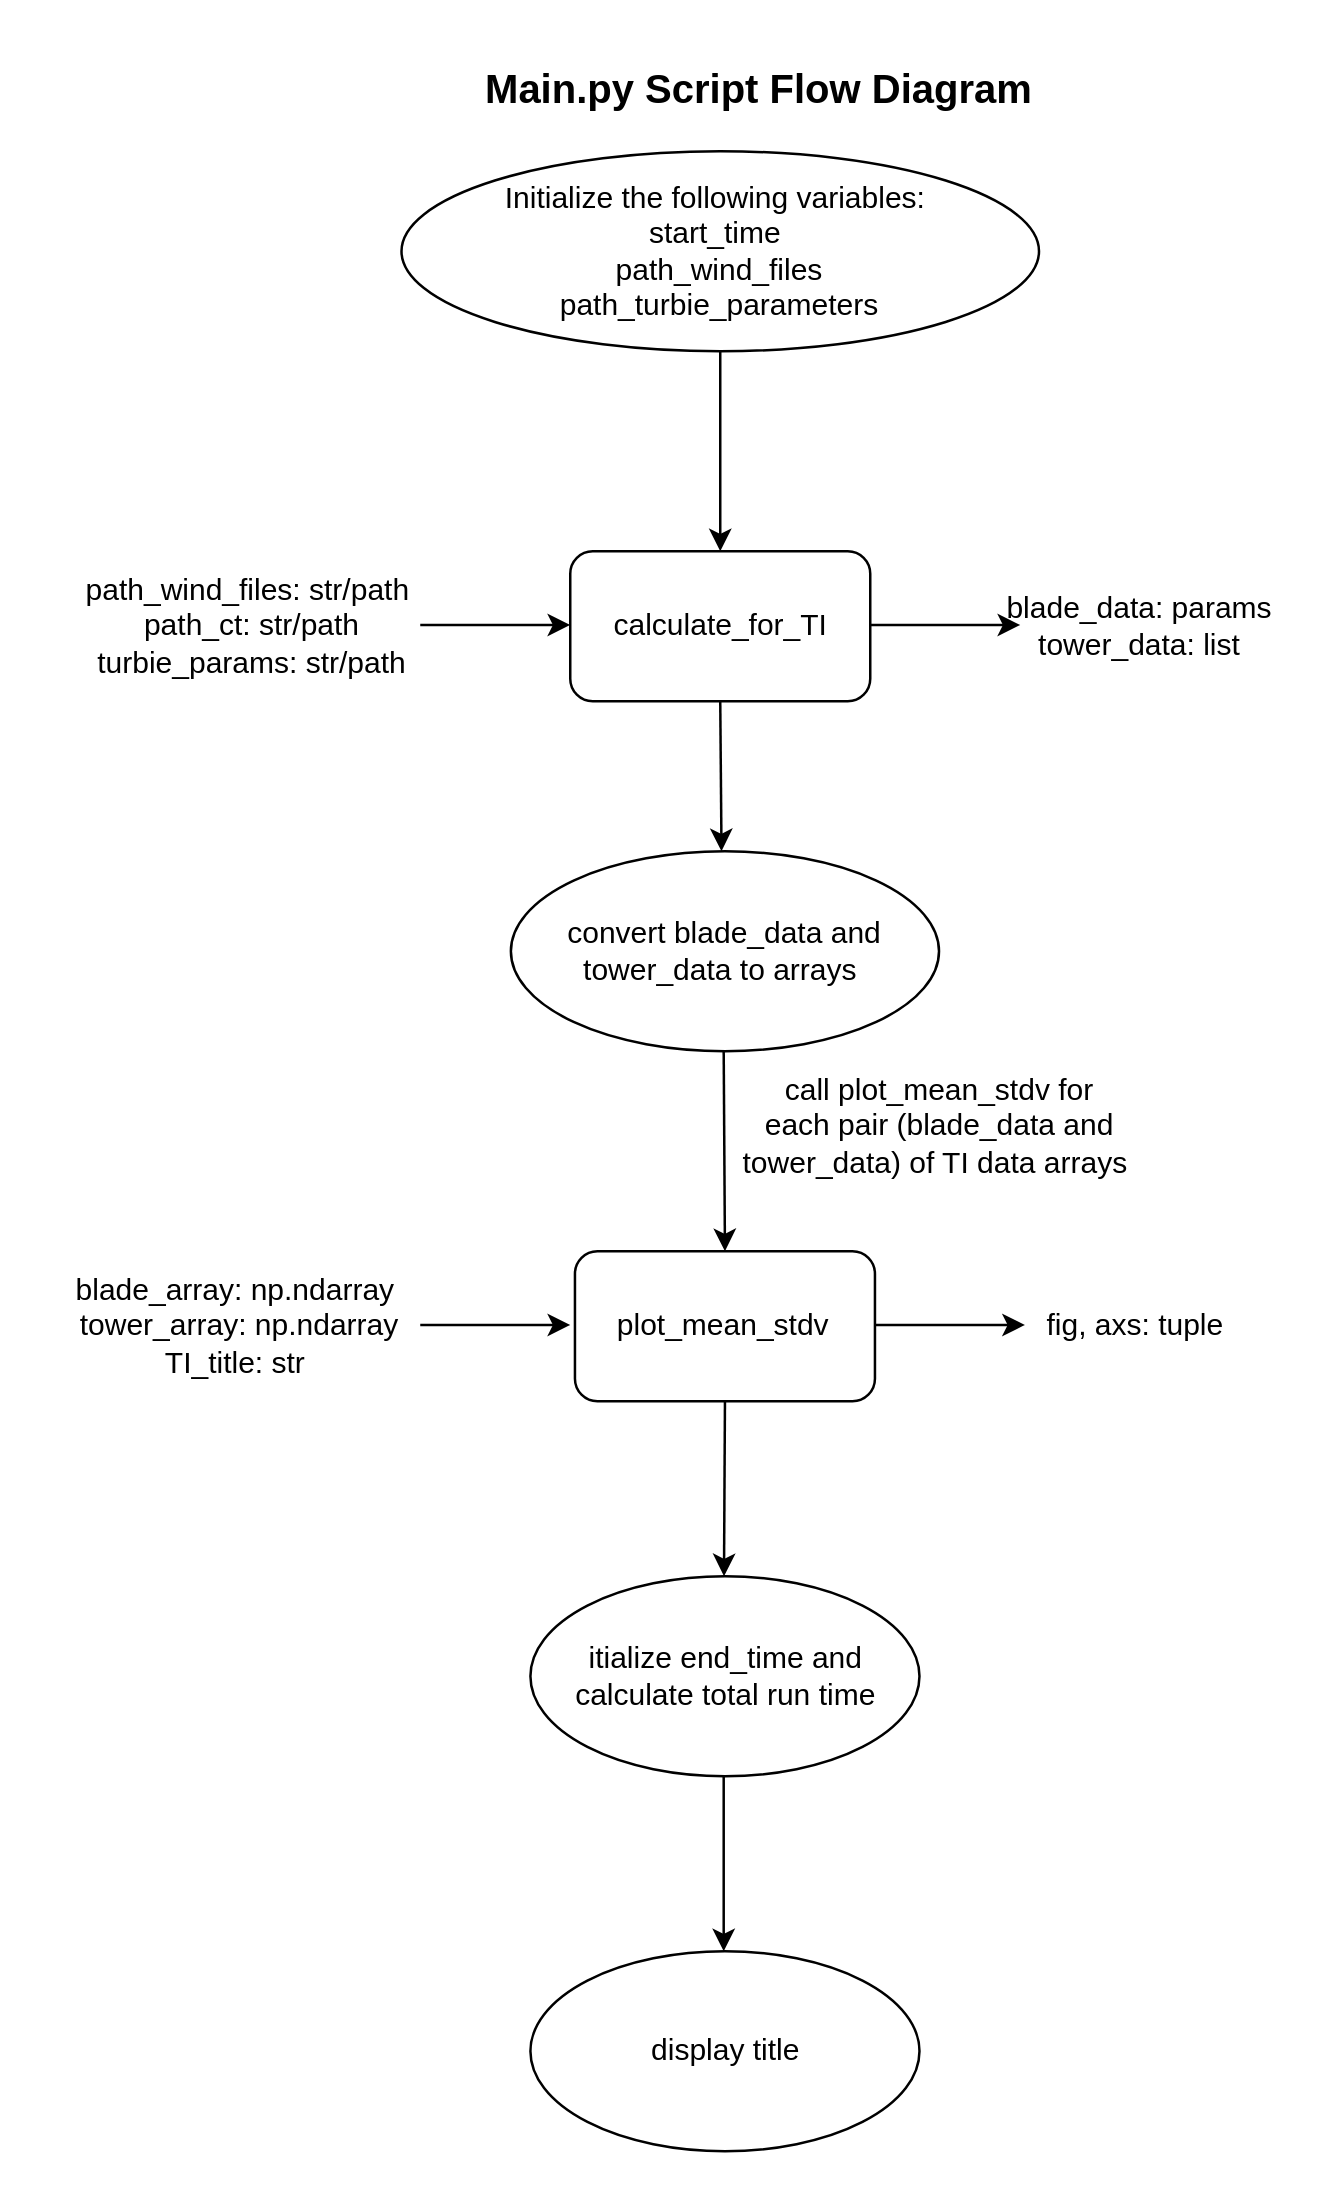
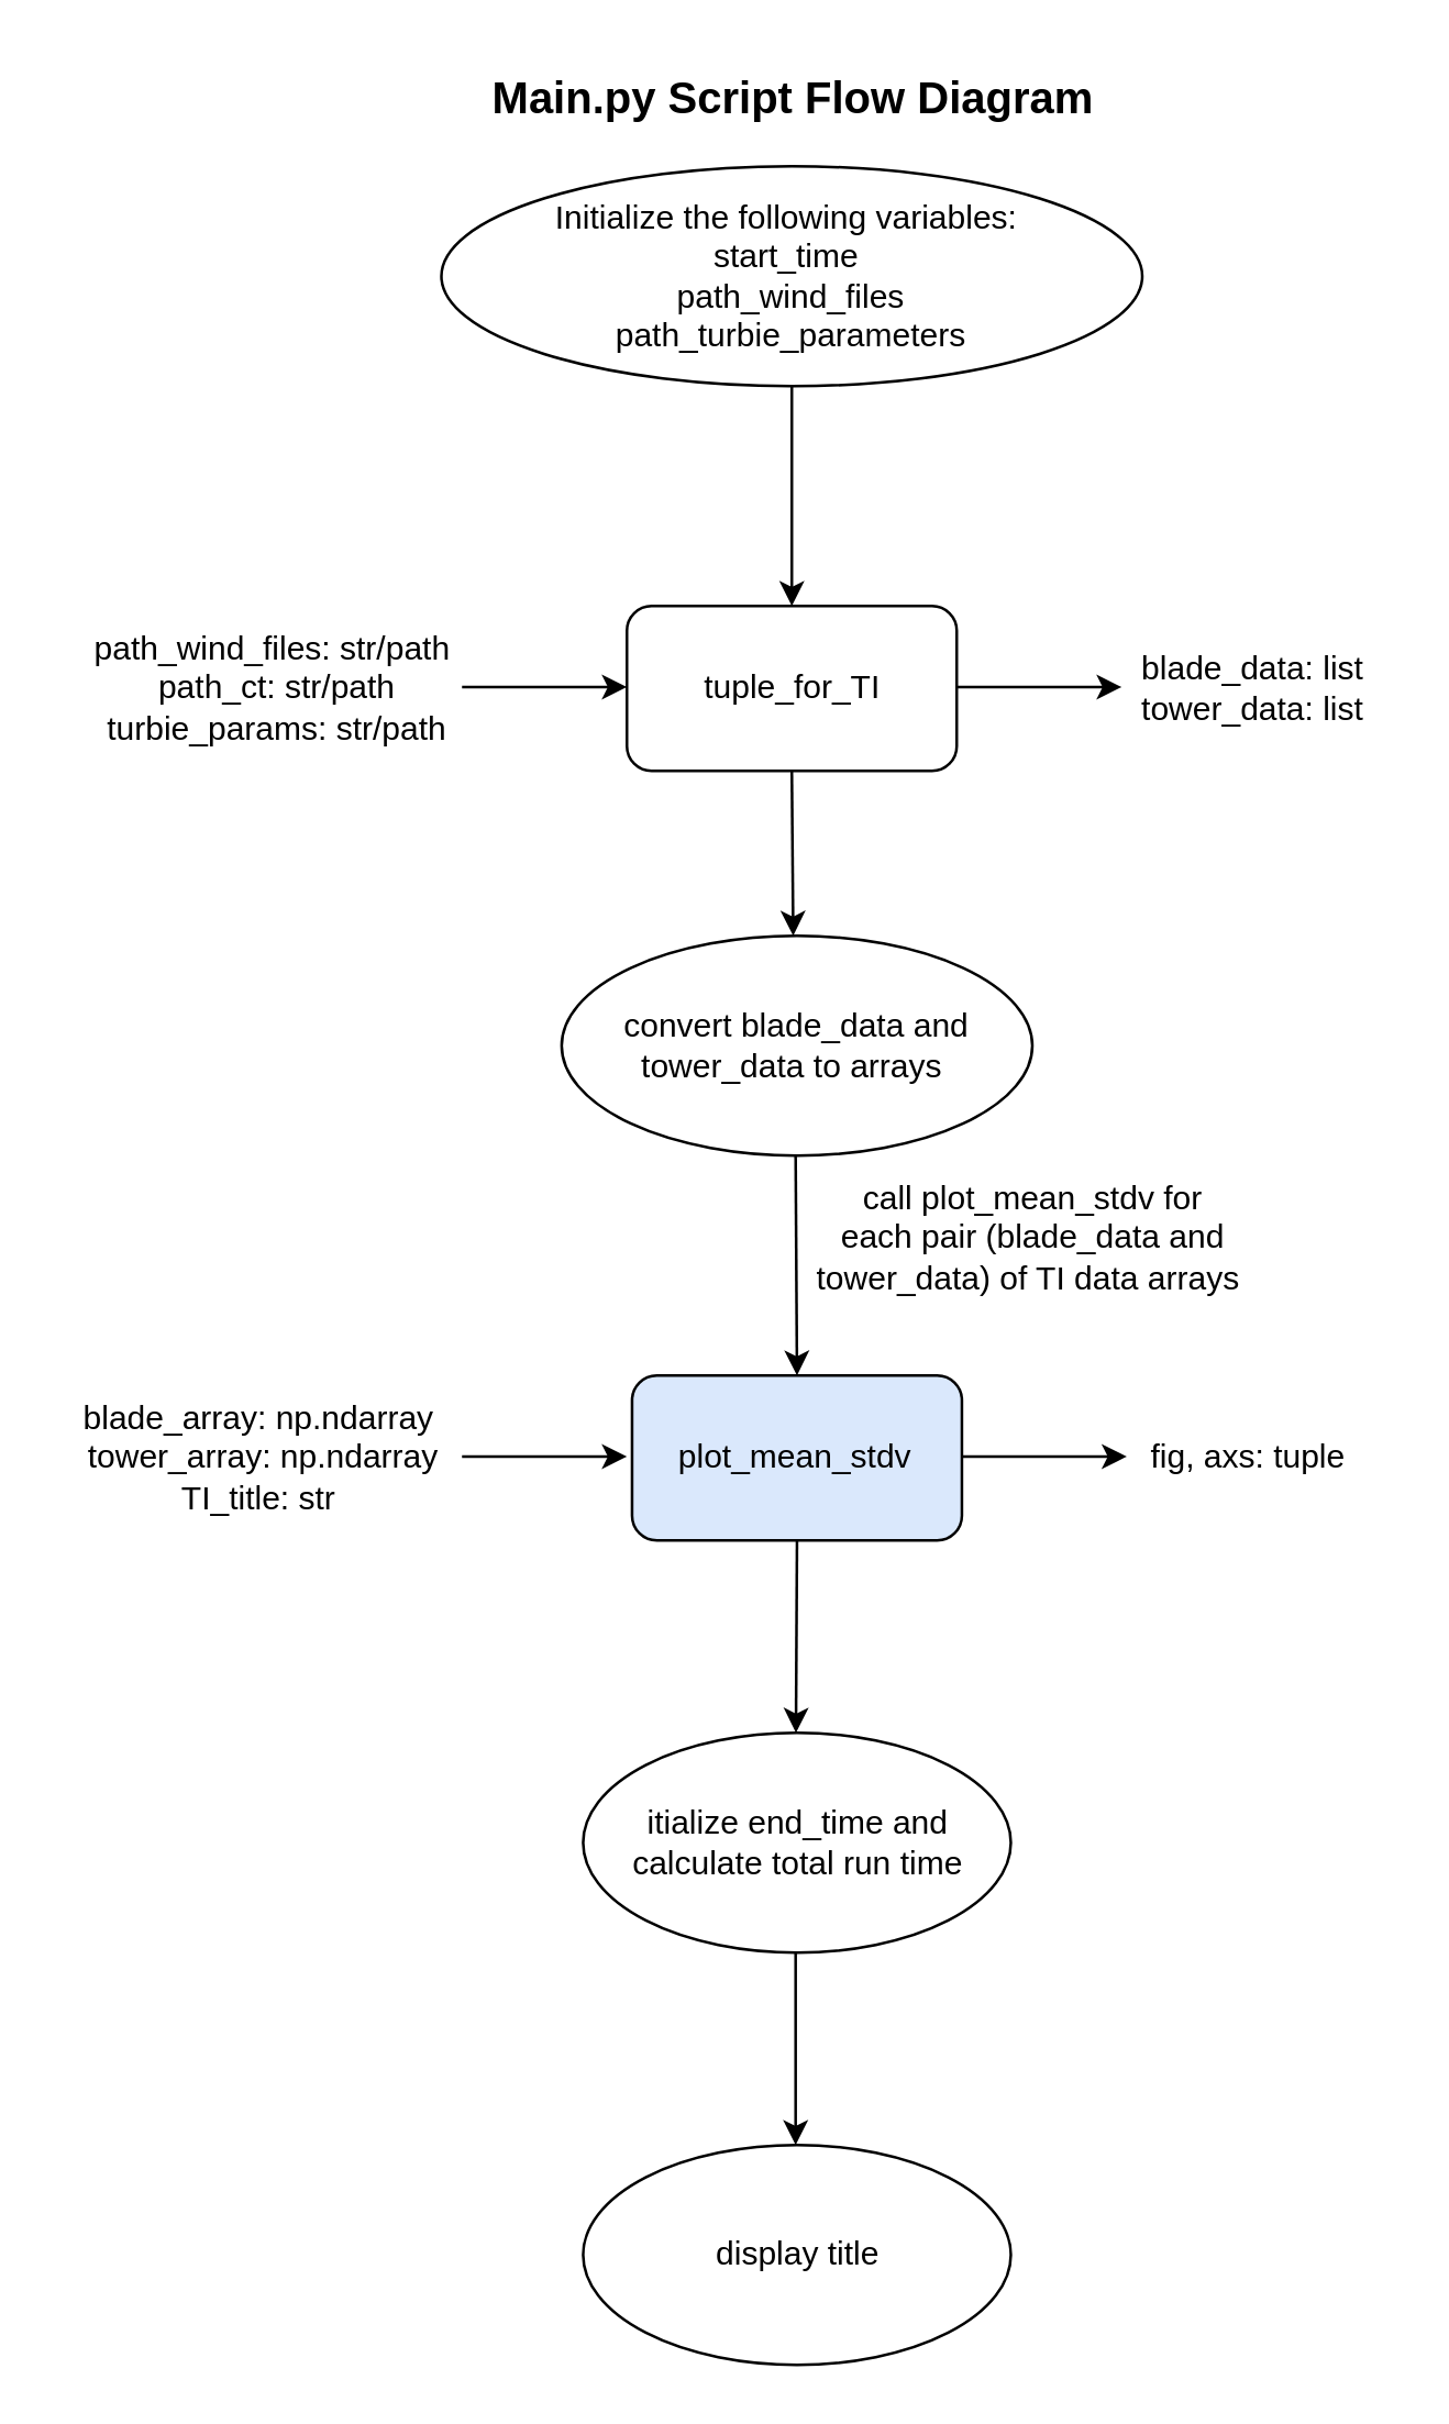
  <mxCell id="0" />
  <mxCell id="1" parent="0" />
- <mxCell id="2" value="&lt;b&gt;&lt;font style=&quot;font-size: 16px;&quot;&gt;Main.py Script Flow Diagram&amp;nbsp;&lt;/font&gt;&lt;/b&gt;" style="text;html=1;align=center;verticalAlign=middle;resizable=0;points=[];autosize=1;strokeColor=none;fillColor=none;" parent="1" vertex="1"><mxGeometry x="180" y="20" width="250" height="30" as="geometry" /></mxCell>
+ <mxCell id="2" value="&lt;b&gt;&lt;font style=&quot;font-size: 16px;&quot;&gt;Main.py Script Flow Diagram&amp;nbsp;&lt;/font&gt;&lt;/b&gt;" style="text;html=1;align=center;verticalAlign=middle;resizable=0;points=[];autosize=1;strokeColor=none;fillColor=none;" parent="1" vertex="1"><mxGeometry x="165" y="20" width="250" height="30" as="geometry" /></mxCell>
  <mxCell id="3" value="" style="endArrow=classic;html=1;rounded=0;exitX=0.5;exitY=1;exitDx=0;exitDy=0;entryX=0.5;entryY=0;entryDx=0;entryDy=0;" edge="1" parent="1" source="5" target="4"><mxGeometry width="50" height="50" relative="1" as="geometry"><mxPoint x="280" y="150" as="sourcePoint" /><mxPoint x="295" y="220" as="targetPoint" /></mxGeometry></mxCell>
- <mxCell id="4" value="calculate_for_TI" style="rounded=1;whiteSpace=wrap;html=1;" vertex="1" parent="1"><mxGeometry x="227.5" y="220" width="120" height="60" as="geometry" /></mxCell>
+ <mxCell id="4" value="tuple_for_TI" style="rounded=1;whiteSpace=wrap;html=1;" vertex="1" parent="1"><mxGeometry x="227.5" y="220" width="120" height="60" as="geometry" /></mxCell>
  <mxCell id="5" value="Initialize the following variables:&amp;nbsp;&lt;div&gt;start_time&amp;nbsp;&lt;/div&gt;&lt;div&gt;path_wind_files&lt;/div&gt;&lt;div&gt;path_turbie_parameters&lt;/div&gt;" style="ellipse;whiteSpace=wrap;html=1;" vertex="1" parent="1"><mxGeometry x="160" y="60" width="255" height="80" as="geometry" /></mxCell>
  <mxCell id="6" value="path_wind_files: str/path&amp;nbsp;&lt;div&gt;path_ct: str/path&lt;/div&gt;&lt;div&gt;turbie_params: str/path&lt;/div&gt;" style="text;html=1;align=center;verticalAlign=middle;resizable=0;points=[];autosize=1;strokeColor=none;fillColor=none;" vertex="1" parent="1"><mxGeometry x="20" y="220" width="160" height="60" as="geometry" /></mxCell>
  <mxCell id="7" value="" style="endArrow=classic;html=1;rounded=0;" edge="1" parent="1"><mxGeometry width="50" height="50" relative="1" as="geometry"><mxPoint x="167.5" y="249.5" as="sourcePoint" /><mxPoint x="227.5" y="249.5" as="targetPoint" /></mxGeometry></mxCell>
  <mxCell id="8" value="" style="endArrow=classic;html=1;rounded=0;" edge="1" parent="1"><mxGeometry width="50" height="50" relative="1" as="geometry"><mxPoint x="347.5" y="249.5" as="sourcePoint" /><mxPoint x="407.5" y="249.5" as="targetPoint" /></mxGeometry></mxCell>
- <mxCell id="9" value="blade_data: params&lt;div&gt;tower_data: list&lt;/div&gt;" style="text;html=1;align=center;verticalAlign=middle;resizable=0;points=[];autosize=1;strokeColor=none;fillColor=none;" vertex="1" parent="1"><mxGeometry x="405" y="230" width="100" height="40" as="geometry" /></mxCell>
+ <mxCell id="9" value="blade_data: list&lt;div&gt;tower_data: list&lt;/div&gt;" style="text;html=1;align=center;verticalAlign=middle;resizable=0;points=[];autosize=1;strokeColor=none;fillColor=none;" vertex="1" parent="1"><mxGeometry x="405" y="230" width="100" height="40" as="geometry" /></mxCell>
  <mxCell id="10" value="" style="endArrow=classic;html=1;rounded=0;exitX=0.5;exitY=1;exitDx=0;exitDy=0;" edge="1" parent="1" source="4"><mxGeometry width="50" height="50" relative="1" as="geometry"><mxPoint x="295" y="260" as="sourcePoint" /><mxPoint x="288" y="340" as="targetPoint" /></mxGeometry></mxCell>
  <mxCell id="11" value="convert blade_data and tower_data to arrays&amp;nbsp;" style="ellipse;whiteSpace=wrap;html=1;" vertex="1" parent="1"><mxGeometry x="203.75" y="340" width="171.25" height="80" as="geometry" /></mxCell>
  <mxCell id="12" value="" style="endArrow=classic;html=1;rounded=0;exitX=0.5;exitY=1;exitDx=0;exitDy=0;entryX=0.5;entryY=0;entryDx=0;entryDy=0;" edge="1" parent="1" target="14"><mxGeometry width="50" height="50" relative="1" as="geometry"><mxPoint x="288.88" y="420" as="sourcePoint" /><mxPoint x="288.88" y="480" as="targetPoint" /></mxGeometry></mxCell>
  <mxCell id="13" value="call plot_mean_stdv for&lt;div&gt;&amp;nbsp;each pair (blade_data and&amp;nbsp;&lt;/div&gt;&lt;div&gt;tower_data) of TI data arrays&amp;nbsp;&lt;/div&gt;" style="text;html=1;align=center;verticalAlign=middle;resizable=0;points=[];autosize=1;strokeColor=none;fillColor=none;" vertex="1" parent="1"><mxGeometry x="285" y="420" width="180" height="60" as="geometry" /></mxCell>
- <mxCell id="14" value="plot_mean_stdv" style="rounded=1;whiteSpace=wrap;html=1;" vertex="1" parent="1"><mxGeometry x="229.38" y="500" width="120" height="60" as="geometry" /></mxCell>
+ <mxCell id="14" value="plot_mean_stdv" style="rounded=1;whiteSpace=wrap;html=1;fillColor=#dae8fc;" vertex="1" parent="1"><mxGeometry x="229.38" y="500" width="120" height="60" as="geometry" /></mxCell>
  <mxCell id="15" value="blade_array: np.ndarray&amp;nbsp;&lt;div&gt;tower_array: np.ndarray&lt;br&gt;&lt;div&gt;TI_title: str&amp;nbsp;&lt;/div&gt;&lt;/div&gt;" style="text;html=1;align=center;verticalAlign=middle;resizable=0;points=[];autosize=1;strokeColor=none;fillColor=none;" vertex="1" parent="1"><mxGeometry x="20" y="500" width="150" height="60" as="geometry" /></mxCell>
  <mxCell id="16" value="" style="endArrow=classic;html=1;rounded=0;" edge="1" parent="1"><mxGeometry width="50" height="50" relative="1" as="geometry"><mxPoint x="167.5" y="529.5" as="sourcePoint" /><mxPoint x="227.5" y="529.5" as="targetPoint" /></mxGeometry></mxCell>
  <mxCell id="17" value="fig, axs: tuple&amp;nbsp;" style="text;html=1;align=center;verticalAlign=middle;resizable=0;points=[];autosize=1;strokeColor=none;fillColor=none;" vertex="1" parent="1"><mxGeometry x="405" y="515" width="100" height="30" as="geometry" /></mxCell>
  <mxCell id="18" value="" style="endArrow=classic;html=1;rounded=0;" edge="1" parent="1"><mxGeometry width="50" height="50" relative="1" as="geometry"><mxPoint x="349.38" y="529.5" as="sourcePoint" /><mxPoint x="409.38" y="529.5" as="targetPoint" /></mxGeometry></mxCell>
  <mxCell id="19" value="" style="endArrow=classic;html=1;rounded=0;exitX=0.5;exitY=1;exitDx=0;exitDy=0;" edge="1" parent="1" source="14"><mxGeometry width="50" height="50" relative="1" as="geometry"><mxPoint x="295" y="560" as="sourcePoint" /><mxPoint x="289" y="630" as="targetPoint" /></mxGeometry></mxCell>
  <mxCell id="20" value="itialize end_time and calculate total run time" style="ellipse;whiteSpace=wrap;html=1;" vertex="1" parent="1"><mxGeometry x="211.57" y="630" width="155.62" height="80" as="geometry" /></mxCell>
  <mxCell id="21" value="" style="endArrow=classic;html=1;rounded=0;exitX=0.5;exitY=1;exitDx=0;exitDy=0;" edge="1" parent="1"><mxGeometry width="50" height="50" relative="1" as="geometry"><mxPoint x="288.88" y="710" as="sourcePoint" /><mxPoint x="288.88" y="780" as="targetPoint" /></mxGeometry></mxCell>
  <mxCell id="22" value="display title" style="ellipse;whiteSpace=wrap;html=1;" vertex="1" parent="1"><mxGeometry x="211.57" y="780" width="155.62" height="80" as="geometry" /></mxCell>
